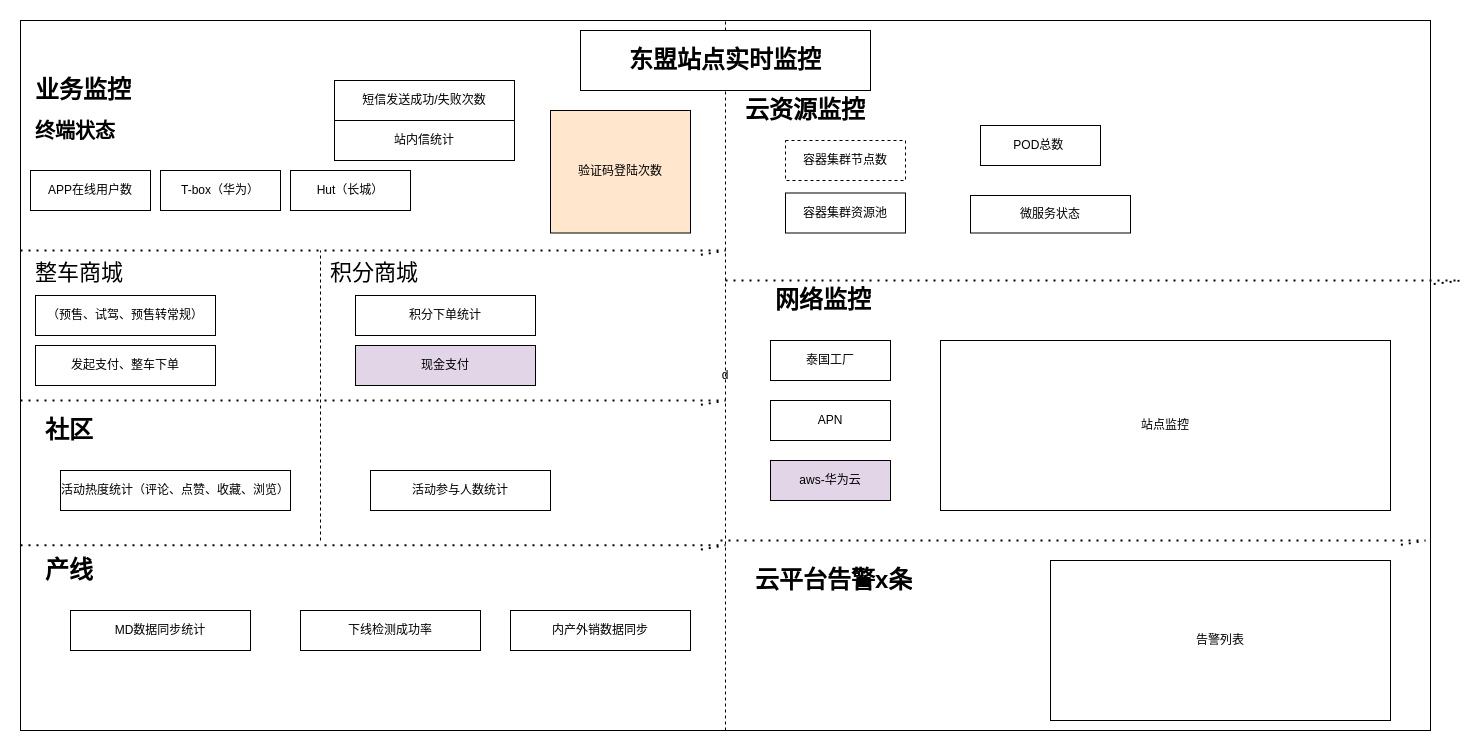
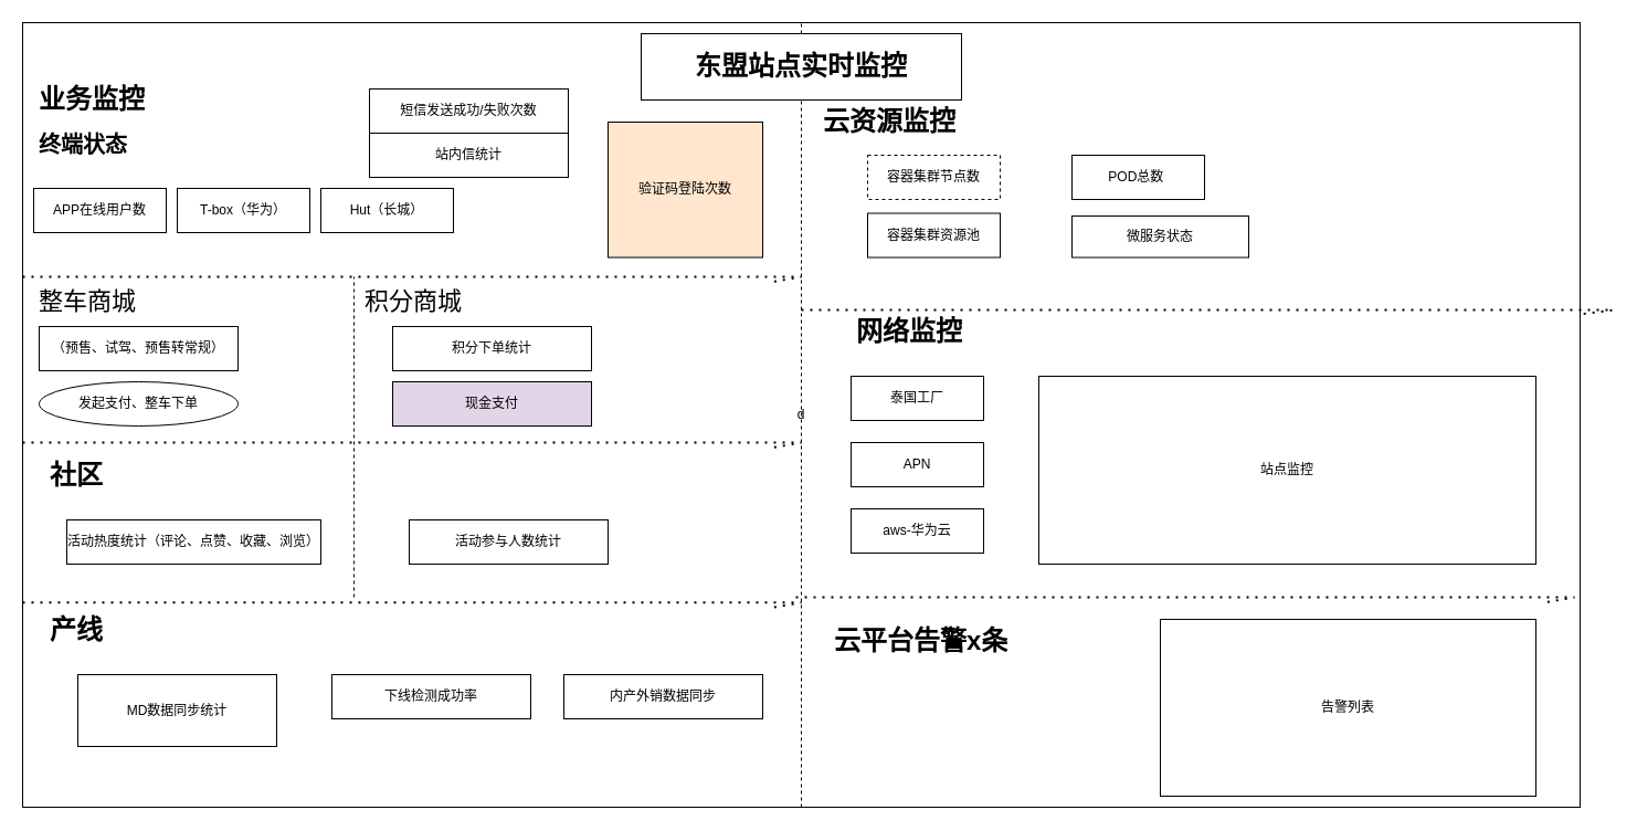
  <mxCell id="0" />
  <mxCell id="1" parent="0" />
  <mxCell id="2" value="d" style="rounded=0;whiteSpace=wrap;html=1;" parent="1" vertex="1"><mxGeometry x="20" y="20" width="1410" height="710" as="geometry" /></mxCell>
  <mxCell id="3" value="" style="endArrow=none;dashed=1;html=1;rounded=0;entryX=0.5;entryY=0;entryDx=0;entryDy=0;exitX=0.5;exitY=1;exitDx=0;exitDy=0;startArrow=none;" parent="1" source="30" target="2" edge="1"><mxGeometry width="50" height="50" relative="1" as="geometry"><mxPoint x="755" y="670" as="sourcePoint" /><mxPoint x="730" y="380" as="targetPoint" /></mxGeometry></mxCell>
  <mxCell id="4" value="&lt;h1&gt;云资源监控&lt;/h1&gt;" style="text;html=1;strokeColor=none;fillColor=none;spacing=5;spacingTop=-20;whiteSpace=wrap;overflow=hidden;rounded=0;" parent="1" vertex="1"><mxGeometry x="740" y="90" width="150" height="50" as="geometry" /></mxCell>
  <mxCell id="5" value="容器集群节点数" style="rounded=0;whiteSpace=wrap;html=1;dashed=1;" parent="1" vertex="1"><mxGeometry x="785" y="140" width="120" height="40" as="geometry" /></mxCell>
- <mxCell id="6" value="POD总数&lt;span style=&quot;white-space: pre&quot;&gt; &lt;/span&gt;" style="rounded=0;whiteSpace=wrap;html=1;" parent="1" vertex="1"><mxGeometry x="980" y="125" width="120" height="40" as="geometry" /></mxCell>
+ <mxCell id="6" value="POD总数&lt;span style=&quot;white-space: pre&quot;&gt; &lt;/span&gt;" style="rounded=0;whiteSpace=wrap;html=1;" parent="1" vertex="1"><mxGeometry x="970" y="140" width="120" height="40" as="geometry" /></mxCell>
  <mxCell id="7" value="&lt;h1&gt;业务监控&lt;/h1&gt;" style="text;html=1;strokeColor=none;fillColor=none;spacing=5;spacingTop=-20;whiteSpace=wrap;overflow=hidden;rounded=0;" parent="1" vertex="1"><mxGeometry x="30" y="70" width="150" height="50" as="geometry" /></mxCell>
  <mxCell id="8" value="容器集群资源池" style="rounded=0;whiteSpace=wrap;html=1;" parent="1" vertex="1"><mxGeometry x="785" y="192.5" width="120" height="40" as="geometry" /></mxCell>
  <mxCell id="9" value="Hut（长城）" style="rounded=0;whiteSpace=wrap;html=1;" parent="1" vertex="1"><mxGeometry x="290" y="170" width="120" height="40" as="geometry" /></mxCell>
  <mxCell id="10" value="APP在线用户数" style="rounded=0;whiteSpace=wrap;html=1;" parent="1" vertex="1"><mxGeometry x="30" y="170" width="120" height="40" as="geometry" /></mxCell>
  <mxCell id="11" value="泰国工厂" style="rounded=0;whiteSpace=wrap;html=1;" parent="1" vertex="1"><mxGeometry x="770" y="340" width="120" height="40" as="geometry" /></mxCell>
  <mxCell id="12" value="" style="endArrow=none;dashed=1;html=1;dashPattern=1 3;strokeWidth=2;rounded=0;" parent="1" target="2" edge="1"><mxGeometry width="50" height="50" relative="1" as="geometry"><mxPoint x="725" y="280" as="sourcePoint" /><mxPoint x="730" y="380" as="targetPoint" /><Array as="points"><mxPoint x="1460" y="280" /></Array></mxGeometry></mxCell>
  <mxCell id="13" value="&lt;h1&gt;网络监控&lt;/h1&gt;" style="text;html=1;strokeColor=none;fillColor=none;spacing=5;spacingTop=-20;whiteSpace=wrap;overflow=hidden;rounded=0;" parent="1" vertex="1"><mxGeometry x="770" y="280" width="150" height="50" as="geometry" /></mxCell>
  <mxCell id="14" value="APN" style="rounded=0;whiteSpace=wrap;html=1;" parent="1" vertex="1"><mxGeometry x="770" y="400" width="120" height="40" as="geometry" /></mxCell>
- <mxCell id="15" value="aws-华为云" style="rounded=0;whiteSpace=wrap;html=1;fillColor=#e1d5e7;" parent="1" vertex="1"><mxGeometry x="770" y="460" width="120" height="40" as="geometry" /></mxCell>
+ <mxCell id="15" value="aws-华为云" style="rounded=0;whiteSpace=wrap;html=1;" parent="1" vertex="1"><mxGeometry x="770" y="460" width="120" height="40" as="geometry" /></mxCell>
  <mxCell id="16" value="站点监控" style="rounded=0;whiteSpace=wrap;html=1;" parent="1" vertex="1"><mxGeometry x="940" y="340" width="450" height="170" as="geometry" /></mxCell>
  <mxCell id="17" value="" style="endArrow=none;dashed=1;html=1;dashPattern=1 3;strokeWidth=2;rounded=0;" parent="1" edge="1"><mxGeometry width="50" height="50" relative="1" as="geometry"><mxPoint x="20" y="400" as="sourcePoint" /><mxPoint x="695" y="405.306" as="targetPoint" /><Array as="points"><mxPoint x="725" y="400" /></Array></mxGeometry></mxCell>
  <mxCell id="18" value="&lt;h1&gt;社区&lt;/h1&gt;" style="text;html=1;strokeColor=none;fillColor=none;spacing=5;spacingTop=-20;whiteSpace=wrap;overflow=hidden;rounded=0;" parent="1" vertex="1"><mxGeometry x="40" y="410" width="210" height="50" as="geometry" /></mxCell>
  <mxCell id="19" value="告警列表" style="rounded=0;whiteSpace=wrap;html=1;" parent="1" vertex="1"><mxGeometry x="1050" y="560" width="340" height="160" as="geometry" /></mxCell>
  <mxCell id="20" value="" style="endArrow=none;dashed=1;html=1;dashPattern=1 3;strokeWidth=2;rounded=0;" parent="1" edge="1"><mxGeometry width="50" height="50" relative="1" as="geometry"><mxPoint x="720" y="540" as="sourcePoint" /><mxPoint x="1395" y="545.306" as="targetPoint" /><Array as="points"><mxPoint x="1425" y="540" /></Array></mxGeometry></mxCell>
  <mxCell id="21" value="&lt;h1&gt;云平台告警x条&lt;/h1&gt;" style="text;html=1;strokeColor=none;fillColor=none;spacing=5;spacingTop=-20;whiteSpace=wrap;overflow=hidden;rounded=0;" parent="1" vertex="1"><mxGeometry x="750" y="560" width="290" height="40" as="geometry" /></mxCell>
  <mxCell id="22" value="&lt;h1&gt;&lt;br&gt;&lt;/h1&gt;" style="text;html=1;strokeColor=none;fillColor=none;spacing=5;spacingTop=-20;whiteSpace=wrap;overflow=hidden;rounded=0;" parent="1" vertex="1"><mxGeometry x="510" y="110" width="200" height="190" as="geometry" /></mxCell>
  <mxCell id="23" value="验证码登陆次数&lt;br&gt;" style="rounded=0;whiteSpace=wrap;html=1;fillColor=#ffe6cc;" parent="1" vertex="1"><mxGeometry x="550" y="110" width="140" height="122.5" as="geometry" /></mxCell>
  <mxCell id="24" value="" style="endArrow=none;dashed=1;html=1;dashPattern=1 3;strokeWidth=2;rounded=0;" parent="1" edge="1"><mxGeometry width="50" height="50" relative="1" as="geometry"><mxPoint x="20" y="250" as="sourcePoint" /><mxPoint x="695" y="255.306" as="targetPoint" /><Array as="points"><mxPoint x="725" y="250" /></Array></mxGeometry></mxCell>
  <mxCell id="25" value="微服务状态" style="rounded=0;whiteSpace=wrap;html=1;" parent="1" vertex="1"><mxGeometry x="970" y="195" width="160" height="37.5" as="geometry" /></mxCell>
  <mxCell id="26" value="" style="endArrow=none;dashed=1;html=1;dashPattern=1 3;strokeWidth=2;rounded=0;" parent="1" edge="1"><mxGeometry width="50" height="50" relative="1" as="geometry"><mxPoint x="20" y="544.69" as="sourcePoint" /><mxPoint x="695" y="549.996" as="targetPoint" /><Array as="points"><mxPoint x="725" y="544.69" /></Array></mxGeometry></mxCell>
  <mxCell id="27" value="短信发送成功/失败次数" style="rounded=0;whiteSpace=wrap;html=1;" parent="1" vertex="1"><mxGeometry x="334" y="80" width="180" height="40" as="geometry" /></mxCell>
  <mxCell id="28" value="&lt;h1&gt;&lt;font style=&quot;font-size: 20px&quot;&gt;终端状态&lt;/font&gt;&lt;/h1&gt;" style="text;html=1;strokeColor=none;fillColor=none;spacing=5;spacingTop=-20;whiteSpace=wrap;overflow=hidden;rounded=0;" parent="1" vertex="1"><mxGeometry x="30" y="110" width="150" height="50" as="geometry" /></mxCell>
  <mxCell id="29" value="" style="endArrow=none;dashed=1;html=1;rounded=0;entryX=0.5;entryY=0;entryDx=0;entryDy=0;exitX=0.5;exitY=1;exitDx=0;exitDy=0;" parent="1" source="2" target="30" edge="1"><mxGeometry width="50" height="50" relative="1" as="geometry"><mxPoint x="725" y="730" as="sourcePoint" /><mxPoint x="725" y="20" as="targetPoint" /></mxGeometry></mxCell>
  <mxCell id="30" value="&lt;h1 style=&quot;text-align: left&quot;&gt;东盟站点实时监控&lt;/h1&gt;" style="rounded=0;whiteSpace=wrap;html=1;" parent="1" vertex="1"><mxGeometry x="580" y="30" width="290" height="60" as="geometry" /></mxCell>
  <mxCell id="31" value="T-box（华为）" style="rounded=0;whiteSpace=wrap;html=1;" parent="1" vertex="1"><mxGeometry x="160" y="170" width="120" height="40" as="geometry" /></mxCell>
  <mxCell id="32" value="活动热度统计（评论、点赞、收藏、浏览）" style="rounded=0;whiteSpace=wrap;html=1;" parent="1" vertex="1"><mxGeometry x="60" y="470" width="230" height="40" as="geometry" /></mxCell>
  <mxCell id="33" value="活动参与人数统计" style="rounded=0;whiteSpace=wrap;html=1;" parent="1" vertex="1"><mxGeometry x="370" y="470" width="180" height="40" as="geometry" /></mxCell>
  <mxCell id="34" value="（预售、试驾、预售转常规）" style="rounded=0;whiteSpace=wrap;html=1;" parent="1" vertex="1"><mxGeometry x="35" y="295" width="180" height="40" as="geometry" /></mxCell>
- <mxCell id="35" value="发起支付、整车下单" style="rounded=0;whiteSpace=wrap;html=1;" parent="1" vertex="1"><mxGeometry x="35" y="345" width="180" height="40" as="geometry" /></mxCell>
+ <mxCell id="35" value="发起支付、整车下单" style="ellipse;whiteSpace=wrap;html=1;" parent="1" vertex="1"><mxGeometry x="35" y="345" width="180" height="40" as="geometry" /></mxCell>
  <mxCell id="36" value="&lt;h1&gt;&lt;font style=&quot;font-size: 22px ; font-weight: normal&quot;&gt;整车商城&lt;/font&gt;&lt;/h1&gt;" style="text;html=1;strokeColor=none;fillColor=none;spacing=5;spacingTop=-20;whiteSpace=wrap;overflow=hidden;rounded=0;fontSize=20;" parent="1" vertex="1"><mxGeometry x="30" y="225" width="170" height="60" as="geometry" /></mxCell>
  <mxCell id="37" value="&lt;h1&gt;&lt;font style=&quot;font-size: 22px ; font-weight: normal&quot;&gt;积分商城&lt;/font&gt;&lt;/h1&gt;" style="text;html=1;strokeColor=none;fillColor=none;spacing=5;spacingTop=-20;whiteSpace=wrap;overflow=hidden;rounded=0;fontSize=20;" parent="1" vertex="1"><mxGeometry x="325" y="225" width="170" height="60" as="geometry" /></mxCell>
  <mxCell id="38" value="" style="endArrow=none;dashed=1;html=1;rounded=0;" parent="1" edge="1"><mxGeometry width="50" height="50" relative="1" as="geometry"><mxPoint x="320" y="540" as="sourcePoint" /><mxPoint x="320" y="250" as="targetPoint" /><Array as="points"><mxPoint x="320" y="330" /></Array></mxGeometry></mxCell>
  <mxCell id="39" value="积分下单统计" style="rounded=0;whiteSpace=wrap;html=1;" parent="1" vertex="1"><mxGeometry x="355" y="295" width="180" height="40" as="geometry" /></mxCell>
  <mxCell id="40" value="现金支付" style="rounded=0;whiteSpace=wrap;html=1;fillColor=#e1d5e7;" parent="1" vertex="1"><mxGeometry x="355" y="345" width="180" height="40" as="geometry" /></mxCell>
  <mxCell id="41" value="站内信统计" style="rounded=0;whiteSpace=wrap;html=1;" parent="1" vertex="1"><mxGeometry x="334" y="120" width="180" height="40" as="geometry" /></mxCell>
  <mxCell id="42" value="&lt;h1&gt;&lt;br&gt;&lt;/h1&gt;" style="text;html=1;strokeColor=none;fillColor=none;spacing=5;spacingTop=-20;whiteSpace=wrap;overflow=hidden;rounded=0;" parent="1" vertex="1"><mxGeometry x="740" y="670" width="290" height="40" as="geometry" /></mxCell>
  <mxCell id="43" value="&lt;h1&gt;产线&lt;/h1&gt;" style="text;html=1;strokeColor=none;fillColor=none;spacing=5;spacingTop=-20;whiteSpace=wrap;overflow=hidden;rounded=0;" vertex="1" parent="1"><mxGeometry x="40" y="550" width="210" height="50" as="geometry" /></mxCell>
- <mxCell id="44" value="MD数据同步统计" style="rounded=0;whiteSpace=wrap;html=1;" vertex="1" parent="1"><mxGeometry x="70" y="610" width="180" height="40" as="geometry" /></mxCell>
+ <mxCell id="44" value="MD数据同步统计" style="rounded=0;whiteSpace=wrap;html=1;" vertex="1" parent="1"><mxGeometry x="70" y="610" width="180" height="65" as="geometry" /></mxCell>
  <mxCell id="45" value="下线检测成功率" style="rounded=0;whiteSpace=wrap;html=1;" vertex="1" parent="1"><mxGeometry x="300" y="610" width="180" height="40" as="geometry" /></mxCell>
  <mxCell id="46" value="内产外销数据同步" style="rounded=0;whiteSpace=wrap;html=1;" vertex="1" parent="1"><mxGeometry x="510" y="610" width="180" height="40" as="geometry" /></mxCell>
